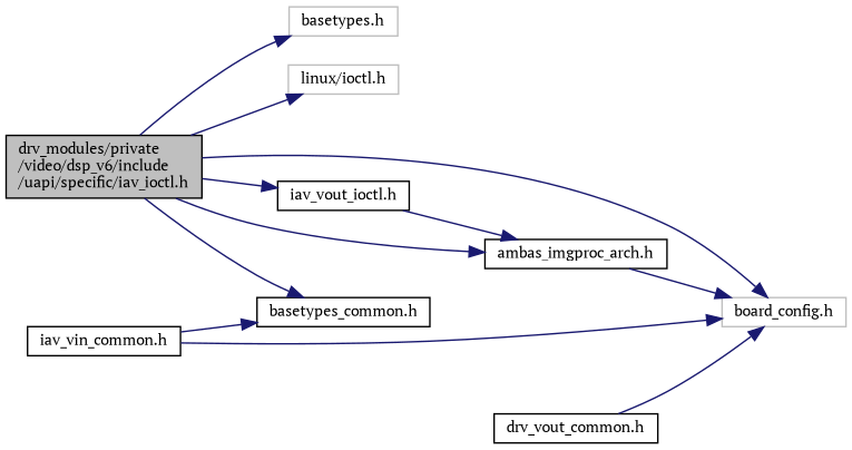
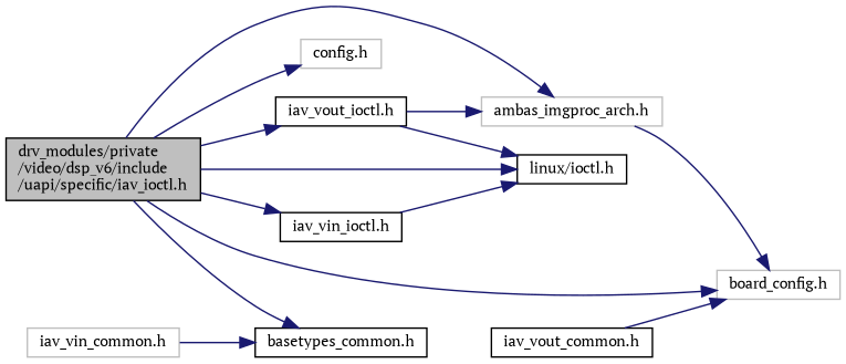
  digraph {
    fontname="PT Serif"
    rankdir=LR
    node [color=black fontname="PT Serif" fontsize=10 shape=record]
    edge [color=midnightblue fontname="PT Serif" fontsize=10 labelfontname=Helvetica labelfontsize=10 style=solid]
    n1 [fillcolor=grey75 fontcolor=black height=0.2 label="drv_modules/private\l/video/dsp_v6/include\l/uapi/specific/iav_ioctl.h" style=filled width=0.4]
-   n2 [color=grey75 height=0.2 label="basetypes.h" width=0.4]
-   n3 [color=grey75 height=0.2 label="linux/ioctl.h" width=0.4]
+   n2 [color=grey75 height=0.2 label="config.h" width=0.4]
+   n3 [height=0.2 label="linux/ioctl.h" width=0.4]
    n4 [color=grey75 height=0.2 label="board_config.h" width=0.4]
    n5 [height=0.2 label="basetypes_common.h" width=0.4]
+   n6 [height=0.2 label="iav_vin_ioctl.h" width=0.4]
    n7 [height=0.2 label="iav_vout_ioctl.h" width=0.4]
-   n8 [height=0.2 label="ambas_imgproc_arch.h" width=0.4]
-   n9 [height=0.2 label="iav_vin_common.h" width=0.4]
-   n10 [height=0.2 label="drv_vout_common.h" width=0.4]
+   n8 [color=grey75 height=0.2 label="ambas_imgproc_arch.h" width=0.4]
+   n9 [color=grey75 height=0.2 label="iav_vin_common.h" width=0.4]
+   n10 [height=0.2 label="iav_vout_common.h" width=0.4]
    n1 -> n2
    n1 -> n3
    n1 -> n4
    n1 -> n5
+   n1 -> n6
    n1 -> n7
    n1 -> n8
+   n6 -> n3
+   n7 -> n3
    n7 -> n8
    n8 -> n4
-   n9 -> n4
    n9 -> n5
    n10 -> n4
  }
